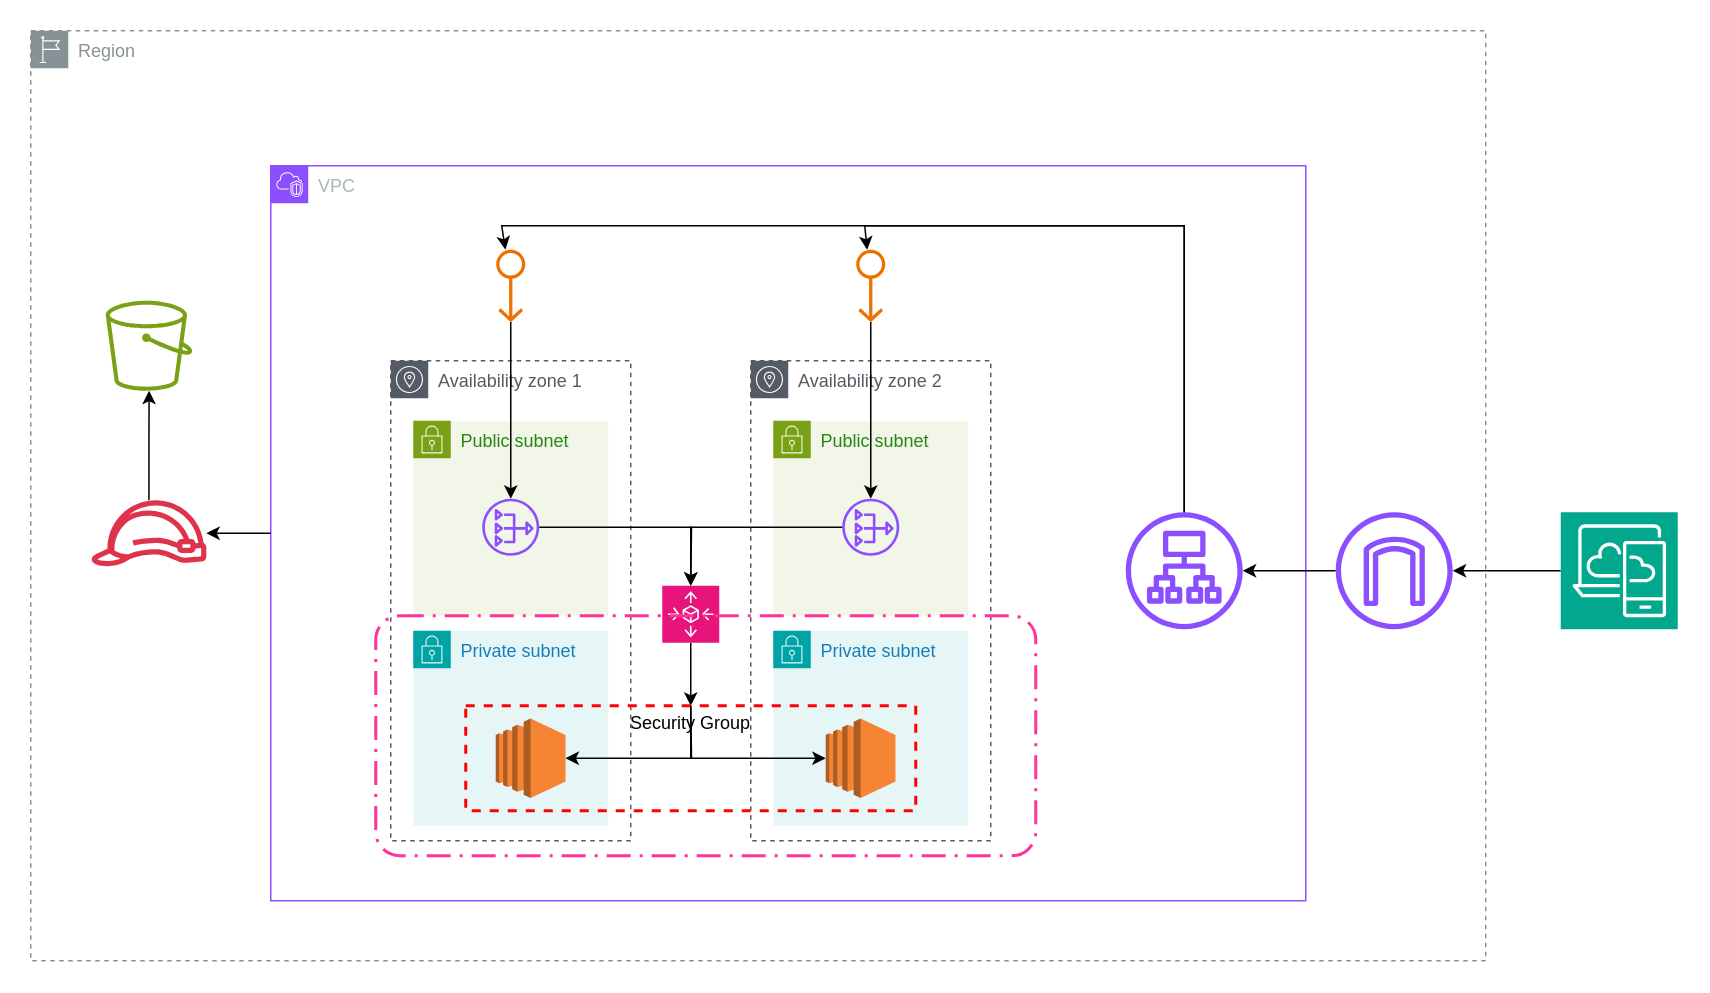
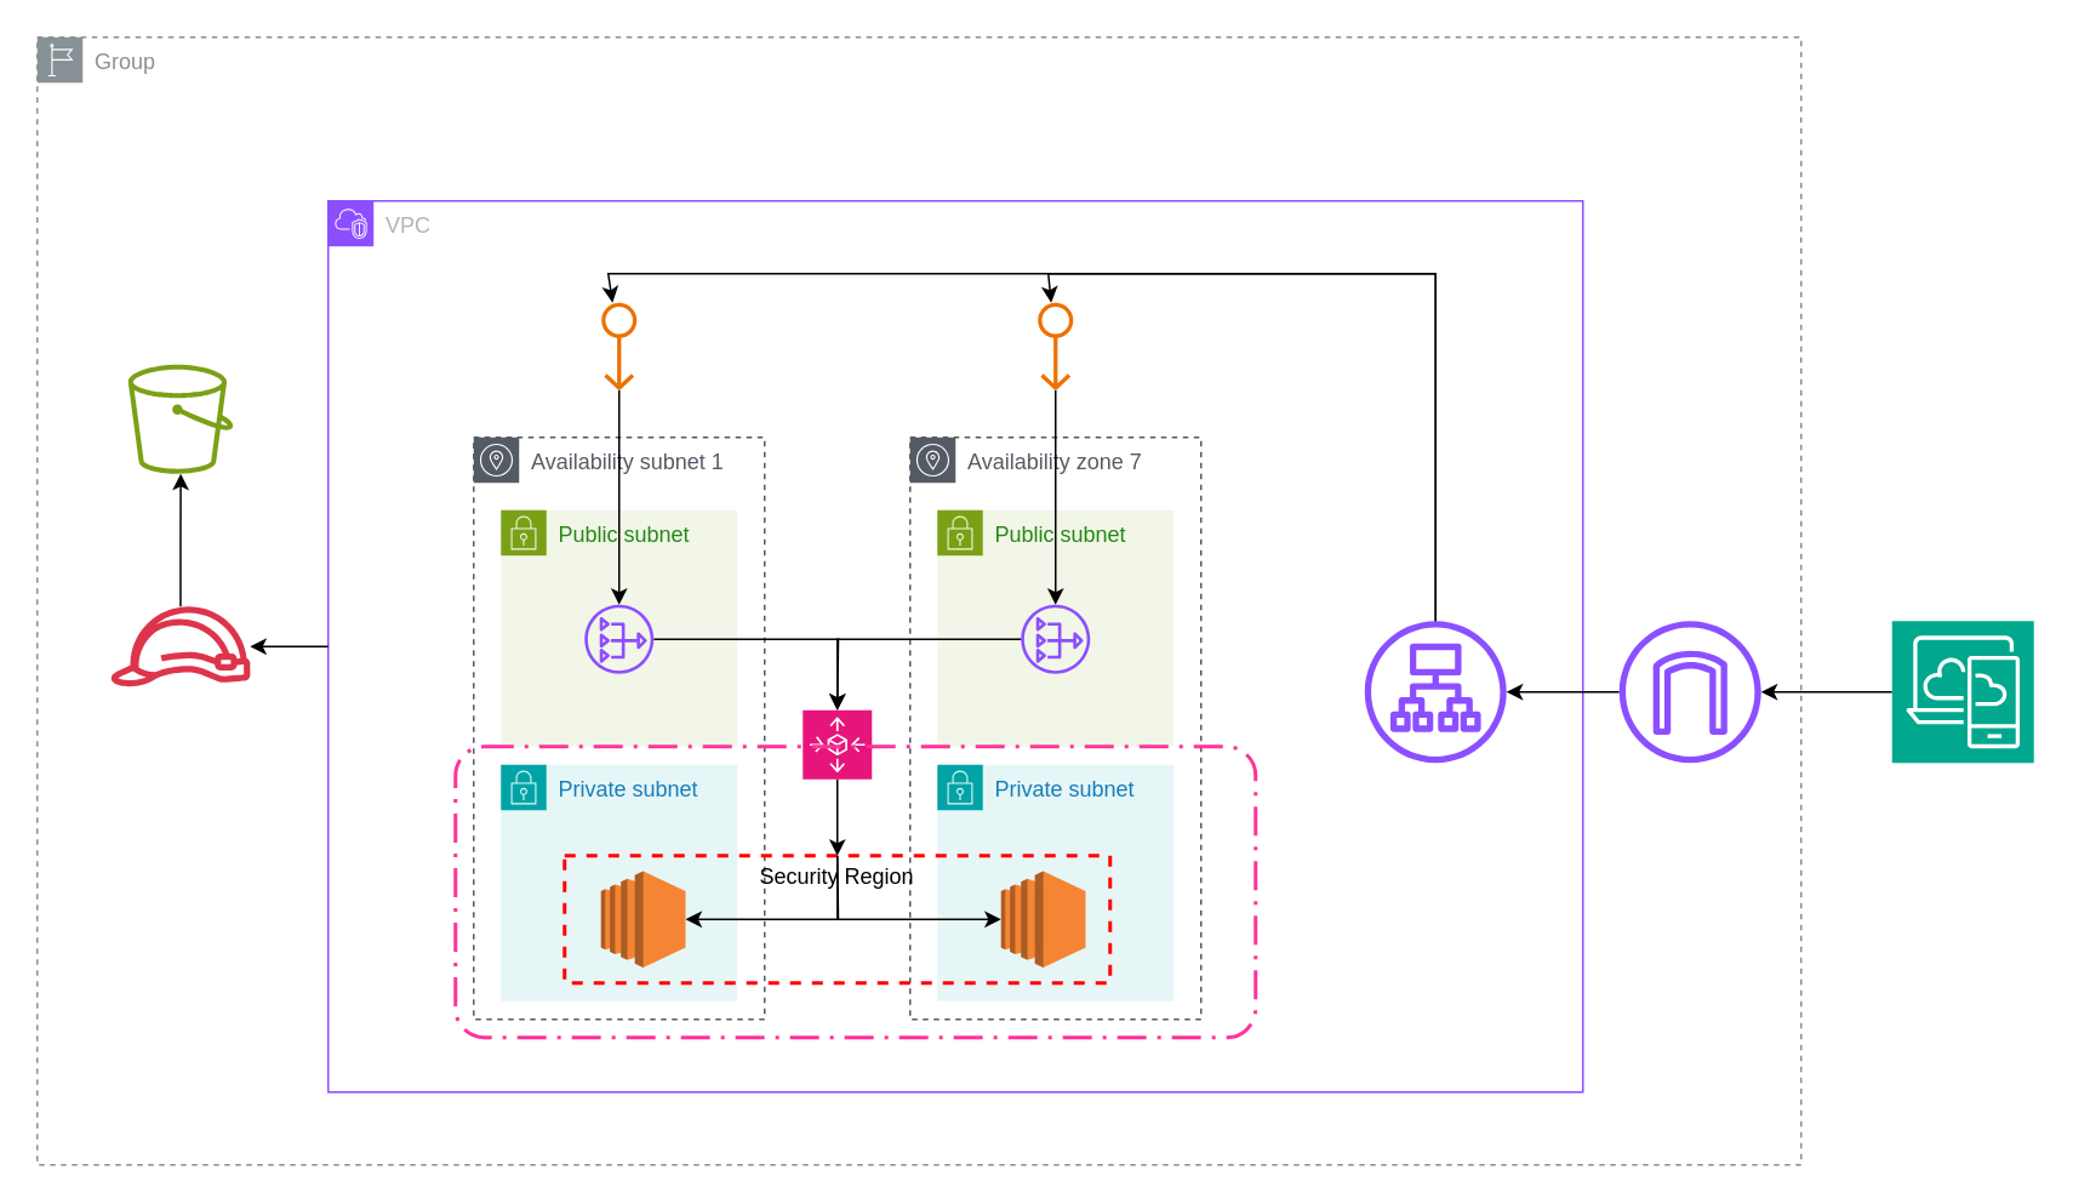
  <mxCell id="0" />
  <mxCell id="1" parent="0" />
- <mxCell id="2" value="Region" style="sketch=0;outlineConnect=0;gradientColor=none;html=1;whiteSpace=wrap;fontSize=12;fontStyle=0;shape=mxgraph.aws4.group;grIcon=mxgraph.aws4.group_region;strokeColor=#879196;fillColor=none;verticalAlign=top;align=left;spacingLeft=30;fontColor=#879196;dashed=1;" vertex="1" parent="1"><mxGeometry x="20" y="20" width="970" height="620" as="geometry" /></mxCell>
+ <mxCell id="2" value="Group" style="sketch=0;outlineConnect=0;gradientColor=none;html=1;whiteSpace=wrap;fontSize=12;fontStyle=0;shape=mxgraph.aws4.group;grIcon=mxgraph.aws4.group_region;strokeColor=#879196;fillColor=none;verticalAlign=top;align=left;spacingLeft=30;fontColor=#879196;dashed=1;" vertex="1" parent="1"><mxGeometry x="20" y="20" width="970" height="620" as="geometry" /></mxCell>
  <mxCell id="3" value="VPC" style="points=[[0,0],[0.25,0],[0.5,0],[0.75,0],[1,0],[1,0.25],[1,0.5],[1,0.75],[1,1],[0.75,1],[0.5,1],[0.25,1],[0,1],[0,0.75],[0,0.5],[0,0.25]];outlineConnect=0;gradientColor=none;html=1;whiteSpace=wrap;fontSize=12;fontStyle=0;container=1;pointerEvents=0;collapsible=0;recursiveResize=0;shape=mxgraph.aws4.group;grIcon=mxgraph.aws4.group_vpc2;strokeColor=#8C4FFF;fillColor=none;verticalAlign=top;align=left;spacingLeft=30;fontColor=#AAB7B8;dashed=0;" vertex="1" parent="1"><mxGeometry x="180" y="110" width="690" height="490" as="geometry" /></mxCell>
- <mxCell id="4" value="Availability zone 1" style="sketch=0;outlineConnect=0;gradientColor=none;html=1;whiteSpace=wrap;fontSize=12;fontStyle=0;shape=mxgraph.aws4.group;grIcon=mxgraph.aws4.group_availability_zone;strokeColor=#545B64;fillColor=none;verticalAlign=top;align=left;spacingLeft=30;fontColor=#545B64;dashed=1;" vertex="1" parent="3"><mxGeometry x="80" y="130" width="160" height="320" as="geometry" /></mxCell>
+ <mxCell id="4" value="Availability subnet 1" style="sketch=0;outlineConnect=0;gradientColor=none;html=1;whiteSpace=wrap;fontSize=12;fontStyle=0;shape=mxgraph.aws4.group;grIcon=mxgraph.aws4.group_availability_zone;strokeColor=#545B64;fillColor=none;verticalAlign=top;align=left;spacingLeft=30;fontColor=#545B64;dashed=1;" vertex="1" parent="3"><mxGeometry x="80" y="130" width="160" height="320" as="geometry" /></mxCell>
  <mxCell id="5" value="Public subnet" style="points=[[0,0],[0.25,0],[0.5,0],[0.75,0],[1,0],[1,0.25],[1,0.5],[1,0.75],[1,1],[0.75,1],[0.5,1],[0.25,1],[0,1],[0,0.75],[0,0.5],[0,0.25]];outlineConnect=0;gradientColor=none;html=1;whiteSpace=wrap;fontSize=12;fontStyle=0;container=1;pointerEvents=0;collapsible=0;recursiveResize=0;shape=mxgraph.aws4.group;grIcon=mxgraph.aws4.group_security_group;grStroke=0;strokeColor=#7AA116;fillColor=#F2F6E8;verticalAlign=top;align=left;spacingLeft=30;fontColor=#248814;dashed=0;" vertex="1" parent="3"><mxGeometry x="95" y="170" width="130" height="130" as="geometry" /></mxCell>
  <mxCell id="6" style="edgeStyle=orthogonalEdgeStyle;rounded=0;orthogonalLoop=1;jettySize=auto;html=1;" edge="1" parent="5" source="7"><mxGeometry relative="1" as="geometry"><mxPoint x="185" y="110" as="targetPoint" /></mxGeometry></mxCell>
  <mxCell id="7" value="" style="sketch=0;outlineConnect=0;fontColor=#232F3E;gradientColor=none;fillColor=#8C4FFF;strokeColor=none;dashed=0;verticalLabelPosition=bottom;verticalAlign=top;align=center;html=1;fontSize=12;fontStyle=0;aspect=fixed;pointerEvents=1;shape=mxgraph.aws4.nat_gateway;" vertex="1" parent="5"><mxGeometry x="46" y="52" width="38" height="38" as="geometry" /></mxCell>
  <mxCell id="8" value="Private subnet" style="points=[[0,0],[0.25,0],[0.5,0],[0.75,0],[1,0],[1,0.25],[1,0.5],[1,0.75],[1,1],[0.75,1],[0.5,1],[0.25,1],[0,1],[0,0.75],[0,0.5],[0,0.25]];outlineConnect=0;gradientColor=none;html=1;whiteSpace=wrap;fontSize=12;fontStyle=0;container=1;pointerEvents=0;collapsible=0;recursiveResize=0;shape=mxgraph.aws4.group;grIcon=mxgraph.aws4.group_security_group;grStroke=0;strokeColor=#00A4A6;fillColor=#E6F6F7;verticalAlign=top;align=left;spacingLeft=30;fontColor=#147EBA;dashed=0;" vertex="1" parent="3"><mxGeometry x="95" y="310" width="130" height="130" as="geometry" /></mxCell>
- <mxCell id="9" value="Availability zone 2" style="sketch=0;outlineConnect=0;gradientColor=none;html=1;whiteSpace=wrap;fontSize=12;fontStyle=0;shape=mxgraph.aws4.group;grIcon=mxgraph.aws4.group_availability_zone;strokeColor=#545B64;fillColor=none;verticalAlign=top;align=left;spacingLeft=30;fontColor=#545B64;dashed=1;" vertex="1" parent="3"><mxGeometry x="320" y="130" width="160" height="320" as="geometry" /></mxCell>
+ <mxCell id="9" value="Availability zone 7" style="sketch=0;outlineConnect=0;gradientColor=none;html=1;whiteSpace=wrap;fontSize=12;fontStyle=0;shape=mxgraph.aws4.group;grIcon=mxgraph.aws4.group_availability_zone;strokeColor=#545B64;fillColor=none;verticalAlign=top;align=left;spacingLeft=30;fontColor=#545B64;dashed=1;" vertex="1" parent="3"><mxGeometry x="320" y="130" width="160" height="320" as="geometry" /></mxCell>
  <mxCell id="10" value="Public subnet" style="points=[[0,0],[0.25,0],[0.5,0],[0.75,0],[1,0],[1,0.25],[1,0.5],[1,0.75],[1,1],[0.75,1],[0.5,1],[0.25,1],[0,1],[0,0.75],[0,0.5],[0,0.25]];outlineConnect=0;gradientColor=none;html=1;whiteSpace=wrap;fontSize=12;fontStyle=0;container=1;pointerEvents=0;collapsible=0;recursiveResize=0;shape=mxgraph.aws4.group;grIcon=mxgraph.aws4.group_security_group;grStroke=0;strokeColor=#7AA116;fillColor=#F2F6E8;verticalAlign=top;align=left;spacingLeft=30;fontColor=#248814;dashed=0;" vertex="1" parent="3"><mxGeometry x="335" y="170" width="130" height="130" as="geometry" /></mxCell>
  <mxCell id="11" value="" style="sketch=0;outlineConnect=0;fontColor=#232F3E;gradientColor=none;fillColor=#8C4FFF;strokeColor=none;dashed=0;verticalLabelPosition=bottom;verticalAlign=top;align=center;html=1;fontSize=12;fontStyle=0;aspect=fixed;pointerEvents=1;shape=mxgraph.aws4.nat_gateway;" vertex="1" parent="10"><mxGeometry x="46" y="52" width="38" height="38" as="geometry" /></mxCell>
  <mxCell id="12" value="Private subnet" style="points=[[0,0],[0.25,0],[0.5,0],[0.75,0],[1,0],[1,0.25],[1,0.5],[1,0.75],[1,1],[0.75,1],[0.5,1],[0.25,1],[0,1],[0,0.75],[0,0.5],[0,0.25]];outlineConnect=0;gradientColor=none;html=1;whiteSpace=wrap;fontSize=12;fontStyle=0;container=1;pointerEvents=0;collapsible=0;recursiveResize=0;shape=mxgraph.aws4.group;grIcon=mxgraph.aws4.group_security_group;grStroke=0;strokeColor=#00A4A6;fillColor=#E6F6F7;verticalAlign=top;align=left;spacingLeft=30;fontColor=#147EBA;dashed=0;" vertex="1" parent="3"><mxGeometry x="335" y="310" width="130" height="130" as="geometry" /></mxCell>
  <mxCell id="13" style="edgeStyle=orthogonalEdgeStyle;rounded=0;orthogonalLoop=1;jettySize=auto;html=1;entryX=0.5;entryY=0;entryDx=0;entryDy=0;" edge="1" parent="3" source="14" target="16"><mxGeometry relative="1" as="geometry" /></mxCell>
  <mxCell id="14" value="" style="sketch=0;points=[[0,0,0],[0.25,0,0],[0.5,0,0],[0.75,0,0],[1,0,0],[0,1,0],[0.25,1,0],[0.5,1,0],[0.75,1,0],[1,1,0],[0,0.25,0],[0,0.5,0],[0,0.75,0],[1,0.25,0],[1,0.5,0],[1,0.75,0]];points=[[0,0,0],[0.25,0,0],[0.5,0,0],[0.75,0,0],[1,0,0],[0,1,0],[0.25,1,0],[0.5,1,0],[0.75,1,0],[1,1,0],[0,0.25,0],[0,0.5,0],[0,0.75,0],[1,0.25,0],[1,0.5,0],[1,0.75,0]];outlineConnect=0;fontColor=#232F3E;fillColor=#E7157B;strokeColor=#ffffff;dashed=0;verticalLabelPosition=bottom;verticalAlign=top;align=center;html=1;fontSize=12;fontStyle=0;aspect=fixed;shape=mxgraph.aws4.resourceIcon;resIcon=mxgraph.aws4.autoscaling;" vertex="1" parent="3"><mxGeometry x="261" y="280" width="38" height="38" as="geometry" /></mxCell>
  <mxCell id="15" value="" style="sketch=0;outlineConnect=0;fontColor=#232F3E;gradientColor=none;fillColor=#8C4FFF;strokeColor=none;dashed=0;verticalLabelPosition=bottom;verticalAlign=top;align=center;html=1;fontSize=12;fontStyle=0;aspect=fixed;pointerEvents=1;shape=mxgraph.aws4.application_load_balancer;" vertex="1" parent="3"><mxGeometry x="570" y="231" width="78" height="78" as="geometry" /></mxCell>
- <mxCell id="16" value="Security Group" style="fontStyle=0;verticalAlign=top;align=center;spacingTop=-2;fillColor=none;rounded=0;whiteSpace=wrap;html=1;strokeColor=#FF0000;strokeWidth=2;dashed=1;container=1;collapsible=0;expand=0;recursiveResize=0;" vertex="1" parent="3"><mxGeometry x="130" y="360" width="300" height="70" as="geometry" /></mxCell>
+ <mxCell id="16" value="Security Region" style="fontStyle=0;verticalAlign=top;align=center;spacingTop=-2;fillColor=none;rounded=0;whiteSpace=wrap;html=1;strokeColor=#FF0000;strokeWidth=2;dashed=1;container=1;collapsible=0;expand=0;recursiveResize=0;" vertex="1" parent="3"><mxGeometry x="130" y="360" width="300" height="70" as="geometry" /></mxCell>
  <mxCell id="17" style="edgeStyle=orthogonalEdgeStyle;rounded=0;orthogonalLoop=1;jettySize=auto;html=1;entryX=0.5;entryY=0;entryDx=0;entryDy=0;entryPerimeter=0;" edge="1" parent="3" source="11" target="14"><mxGeometry relative="1" as="geometry" /></mxCell>
  <mxCell id="18" style="edgeStyle=orthogonalEdgeStyle;rounded=0;orthogonalLoop=1;jettySize=auto;html=1;startArrow=classic;startFill=1;endArrow=none;endFill=0;" edge="1" parent="3" source="19"><mxGeometry relative="1" as="geometry"><mxPoint x="280" y="360" as="targetPoint" /></mxGeometry></mxCell>
  <mxCell id="19" value="" style="outlineConnect=0;dashed=0;verticalLabelPosition=bottom;verticalAlign=top;align=center;html=1;shape=mxgraph.aws3.ec2;fillColor=#F58534;gradientColor=none;" vertex="1" parent="3"><mxGeometry x="150" y="368.5" width="46.5" height="53" as="geometry" /></mxCell>
  <mxCell id="20" style="edgeStyle=orthogonalEdgeStyle;rounded=0;orthogonalLoop=1;jettySize=auto;html=1;entryX=0.5;entryY=0;entryDx=0;entryDy=0;startArrow=classic;startFill=1;endArrow=none;endFill=0;" edge="1" parent="3" source="21" target="16"><mxGeometry relative="1" as="geometry"><Array as="points"><mxPoint x="280" y="395" /></Array></mxGeometry></mxCell>
  <mxCell id="21" value="" style="outlineConnect=0;dashed=0;verticalLabelPosition=bottom;verticalAlign=top;align=center;html=1;shape=mxgraph.aws3.ec2;fillColor=#F58534;gradientColor=none;" vertex="1" parent="3"><mxGeometry x="370" y="368.5" width="46.5" height="53" as="geometry" /></mxCell>
  <mxCell id="22" value="" style="rounded=1;arcSize=10;dashed=1;fillColor=none;gradientColor=none;dashPattern=8 3 1 3;strokeWidth=2;strokeColor=#FF3399;" vertex="1" parent="3"><mxGeometry x="70" y="300" width="440" height="160" as="geometry" /></mxCell>
  <mxCell id="23" style="edgeStyle=orthogonalEdgeStyle;rounded=0;orthogonalLoop=1;jettySize=auto;html=1;exitX=0;exitY=0.5;exitDx=0;exitDy=0;" edge="1" parent="1" source="3" target="26"><mxGeometry relative="1" as="geometry" /></mxCell>
  <mxCell id="24" value="" style="sketch=0;outlineConnect=0;fontColor=#232F3E;gradientColor=none;fillColor=#7AA116;strokeColor=none;dashed=0;verticalLabelPosition=bottom;verticalAlign=top;align=center;html=1;fontSize=12;fontStyle=0;aspect=fixed;pointerEvents=1;shape=mxgraph.aws4.bucket;" vertex="1" parent="1"><mxGeometry x="70" y="200" width="57.69" height="60" as="geometry" /></mxCell>
  <mxCell id="25" style="edgeStyle=orthogonalEdgeStyle;rounded=0;orthogonalLoop=1;jettySize=auto;html=1;" edge="1" parent="1" source="26" target="24"><mxGeometry relative="1" as="geometry" /></mxCell>
  <mxCell id="26" value="" style="sketch=0;outlineConnect=0;fontColor=#232F3E;gradientColor=none;fillColor=#DD344C;strokeColor=none;dashed=0;verticalLabelPosition=bottom;verticalAlign=top;align=center;html=1;fontSize=12;fontStyle=0;aspect=fixed;pointerEvents=1;shape=mxgraph.aws4.role;" vertex="1" parent="1"><mxGeometry x="59.84" y="333" width="78" height="44" as="geometry" /></mxCell>
  <mxCell id="27" style="edgeStyle=orthogonalEdgeStyle;rounded=0;orthogonalLoop=1;jettySize=auto;html=1;" edge="1" parent="1" source="28" target="15"><mxGeometry relative="1" as="geometry" /></mxCell>
  <mxCell id="28" value="" style="sketch=0;outlineConnect=0;fontColor=#232F3E;gradientColor=none;fillColor=#8C4FFF;strokeColor=none;dashed=0;verticalLabelPosition=bottom;verticalAlign=top;align=center;html=1;fontSize=12;fontStyle=0;aspect=fixed;pointerEvents=1;shape=mxgraph.aws4.internet_gateway;" vertex="1" parent="1"><mxGeometry x="890" y="341" width="78" height="78" as="geometry" /></mxCell>
  <mxCell id="29" style="edgeStyle=orthogonalEdgeStyle;rounded=0;orthogonalLoop=1;jettySize=auto;html=1;" edge="1" parent="1" source="30" target="28"><mxGeometry relative="1" as="geometry" /></mxCell>
  <mxCell id="30" value="" style="sketch=0;points=[[0,0,0],[0.25,0,0],[0.5,0,0],[0.75,0,0],[1,0,0],[0,1,0],[0.25,1,0],[0.5,1,0],[0.75,1,0],[1,1,0],[0,0.25,0],[0,0.5,0],[0,0.75,0],[1,0.25,0],[1,0.5,0],[1,0.75,0]];outlineConnect=0;fontColor=#232F3E;fillColor=#01A88D;strokeColor=#ffffff;dashed=0;verticalLabelPosition=bottom;verticalAlign=top;align=center;html=1;fontSize=12;fontStyle=0;aspect=fixed;shape=mxgraph.aws4.resourceIcon;resIcon=mxgraph.aws4.desktop_and_app_streaming;" vertex="1" parent="1"><mxGeometry x="1040" y="341" width="78" height="78" as="geometry" /></mxCell>
  <mxCell id="31" style="edgeStyle=orthogonalEdgeStyle;rounded=0;orthogonalLoop=1;jettySize=auto;html=1;" edge="1" parent="1" source="32" target="7"><mxGeometry relative="1" as="geometry" /></mxCell>
  <mxCell id="32" value="" style="sketch=0;outlineConnect=0;fontColor=#232F3E;gradientColor=none;fillColor=#ED7100;strokeColor=none;dashed=0;verticalLabelPosition=bottom;verticalAlign=top;align=center;html=1;fontSize=12;fontStyle=0;aspect=fixed;pointerEvents=1;shape=mxgraph.aws4.elastic_ip_address;rotation=90;" vertex="1" parent="1"><mxGeometry x="316" y="180" width="48" height="20" as="geometry" /></mxCell>
  <mxCell id="33" style="edgeStyle=orthogonalEdgeStyle;rounded=0;orthogonalLoop=1;jettySize=auto;html=1;" edge="1" parent="1" source="34" target="11"><mxGeometry relative="1" as="geometry" /></mxCell>
  <mxCell id="34" value="" style="sketch=0;outlineConnect=0;fontColor=#232F3E;gradientColor=none;fillColor=#ED7100;strokeColor=none;dashed=0;verticalLabelPosition=bottom;verticalAlign=top;align=center;html=1;fontSize=12;fontStyle=0;aspect=fixed;pointerEvents=1;shape=mxgraph.aws4.elastic_ip_address;rotation=90;" vertex="1" parent="1"><mxGeometry x="556" y="180" width="48" height="20" as="geometry" /></mxCell>
  <mxCell id="35" style="edgeStyle=orthogonalEdgeStyle;rounded=0;orthogonalLoop=1;jettySize=auto;html=1;" edge="1" parent="1" source="15" target="34"><mxGeometry relative="1" as="geometry"><Array as="points"><mxPoint x="789" y="150" /><mxPoint x="576" y="150" /></Array></mxGeometry></mxCell>
  <mxCell id="36" style="edgeStyle=orthogonalEdgeStyle;rounded=0;orthogonalLoop=1;jettySize=auto;html=1;" edge="1" parent="1" source="15" target="32"><mxGeometry relative="1" as="geometry"><Array as="points"><mxPoint x="789" y="150" /><mxPoint x="334" y="150" /></Array></mxGeometry></mxCell>
